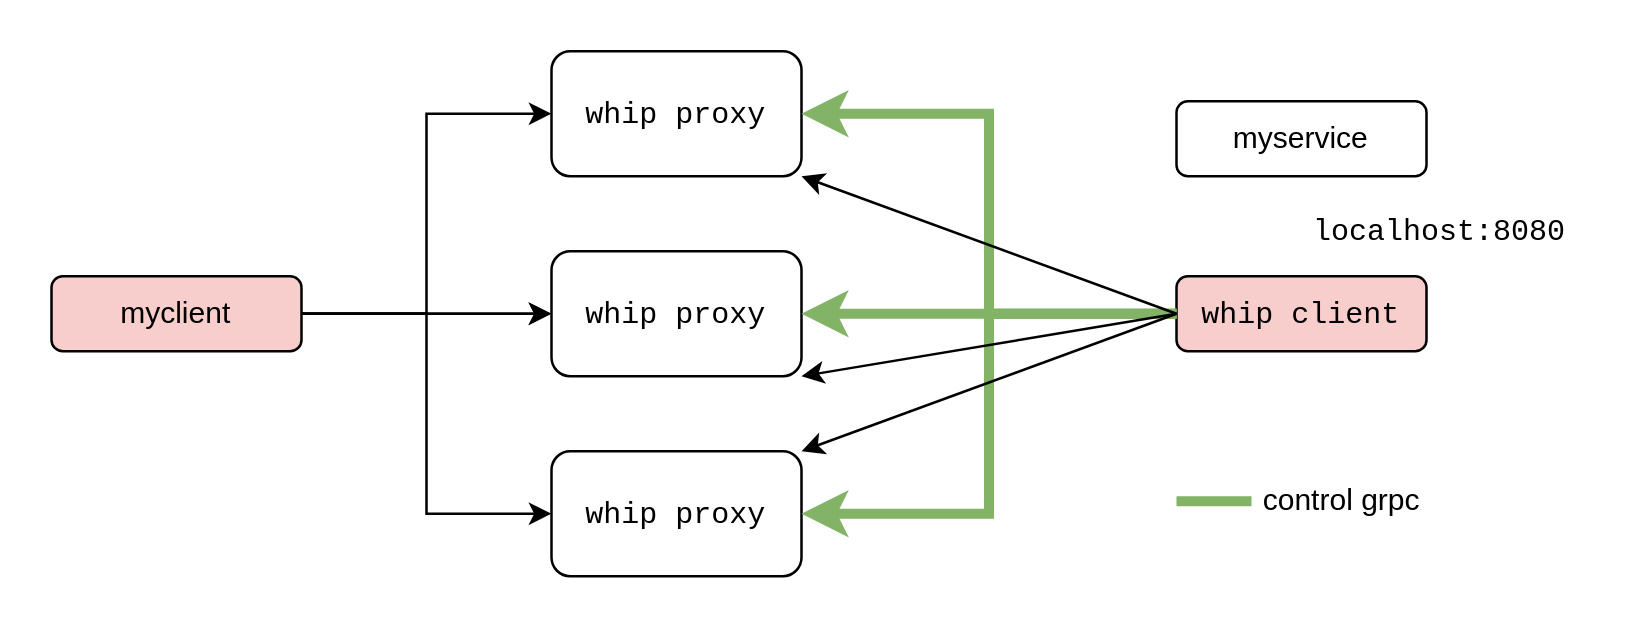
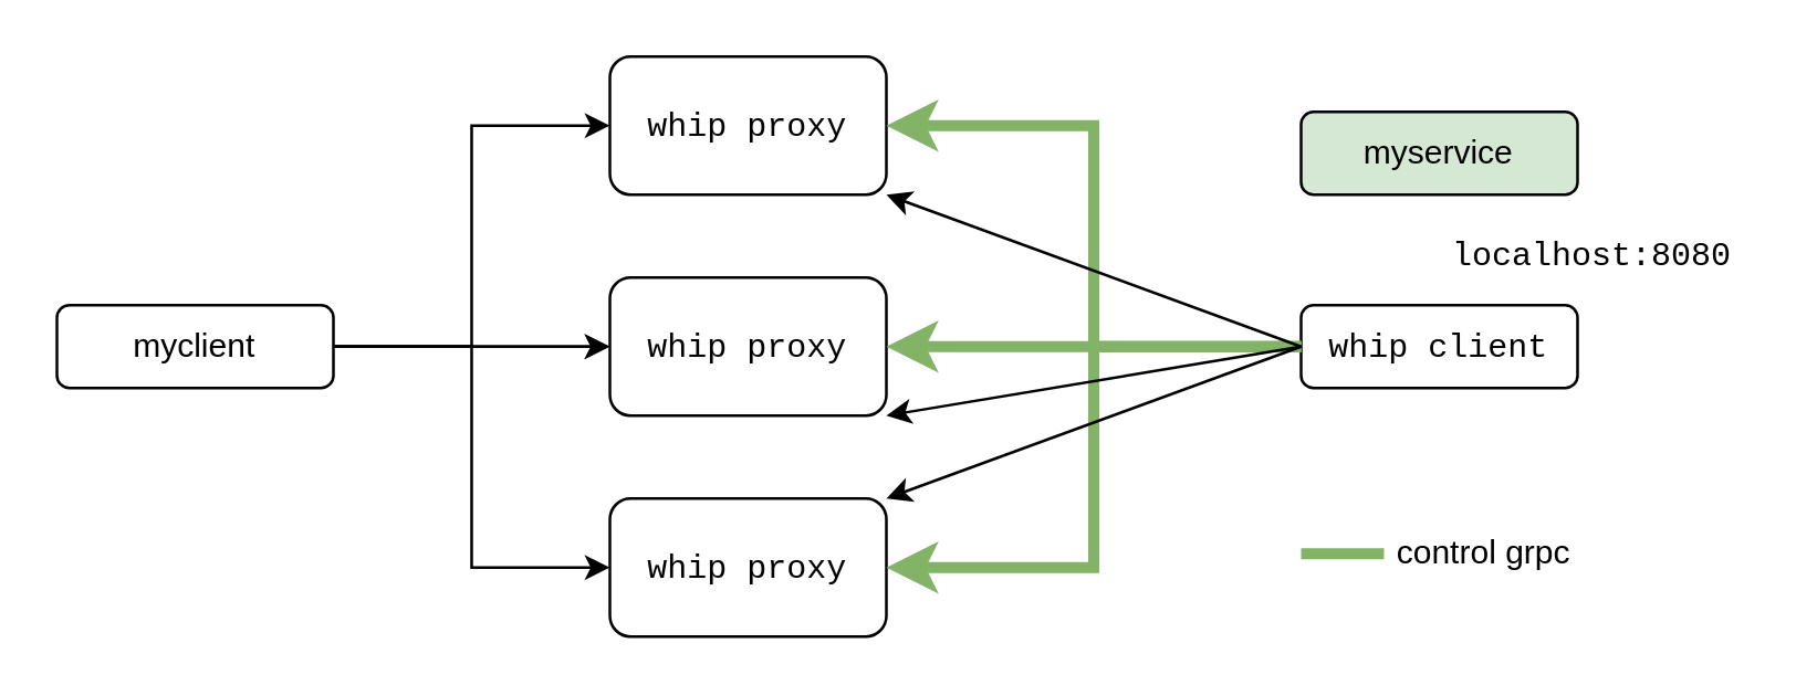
  <mxCell id="0" />
  <mxCell id="1" parent="0" />
- <mxCell id="2" value="myservice" style="rounded=1;whiteSpace=wrap;html=1;" vertex="1" parent="1"><mxGeometry x="470" y="40" width="100" height="30" as="geometry" /></mxCell>
- <mxCell id="3" value="&lt;font face=&quot;Courier New&quot;&gt;whip client&lt;/font&gt;" style="rounded=1;whiteSpace=wrap;html=1;fillColor=#f8cecc;" vertex="1" parent="1"><mxGeometry x="470" y="110" width="100" height="30" as="geometry" /></mxCell>
+ <mxCell id="2" value="myservice" style="rounded=1;whiteSpace=wrap;html=1;fillColor=#d5e8d4;" vertex="1" parent="1"><mxGeometry x="470" y="40" width="100" height="30" as="geometry" /></mxCell>
+ <mxCell id="3" value="&lt;font face=&quot;Courier New&quot;&gt;whip client&lt;/font&gt;" style="rounded=1;whiteSpace=wrap;html=1;" vertex="1" parent="1"><mxGeometry x="470" y="110" width="100" height="30" as="geometry" /></mxCell>
  <mxCell id="4" value="localhost:8080" style="text;html=1;resizable=0;autosize=1;align=center;verticalAlign=middle;points=[];fillColor=none;strokeColor=none;rounded=0;fontFamily=Courier New;" vertex="1" parent="1"><mxGeometry x="515" y="83" width="120" height="20" as="geometry" /></mxCell>
  <mxCell id="5" value="&lt;font face=&quot;Courier New&quot;&gt;whip proxy&lt;/font&gt;" style="rounded=1;whiteSpace=wrap;html=1;" vertex="1" parent="1"><mxGeometry x="220" y="20" width="100" height="50" as="geometry" /></mxCell>
  <mxCell id="6" value="&lt;span style=&quot;font-family: &amp;#34;courier new&amp;#34;&quot;&gt;whip proxy&lt;/span&gt;" style="rounded=1;whiteSpace=wrap;html=1;" vertex="1" parent="1"><mxGeometry x="220" y="100" width="100" height="50" as="geometry" /></mxCell>
  <mxCell id="7" value="&lt;span style=&quot;font-family: &amp;#34;courier new&amp;#34;&quot;&gt;whip proxy&lt;/span&gt;" style="rounded=1;whiteSpace=wrap;html=1;" vertex="1" parent="1"><mxGeometry x="220" y="180" width="100" height="50" as="geometry" /></mxCell>
  <mxCell id="8" value="" style="endArrow=classic;html=1;rounded=0;fontFamily=Courier New;edgeStyle=elbowEdgeStyle;entryX=1;entryY=0.5;entryDx=0;entryDy=0;exitX=0;exitY=0.5;exitDx=0;exitDy=0;strokeWidth=4;fillColor=#d5e8d4;strokeColor=#82b366;" edge="1" parent="1" source="3" target="5"><mxGeometry width="50" height="50" relative="1" as="geometry"><mxPoint x="340" y="230" as="sourcePoint" /><mxPoint x="360" y="50" as="targetPoint" /></mxGeometry></mxCell>
  <mxCell id="9" value="" style="endArrow=classic;html=1;rounded=0;fontFamily=Courier New;edgeStyle=elbowEdgeStyle;entryX=1;entryY=0.5;entryDx=0;entryDy=0;exitX=0;exitY=0.5;exitDx=0;exitDy=0;strokeWidth=4;fillColor=#d5e8d4;strokeColor=#82b366;" edge="1" parent="1" source="3" target="6"><mxGeometry width="50" height="50" relative="1" as="geometry"><mxPoint x="480" y="135" as="sourcePoint" /><mxPoint x="330" y="35" as="targetPoint" /></mxGeometry></mxCell>
  <mxCell id="10" value="" style="endArrow=classic;html=1;rounded=0;fontFamily=Courier New;edgeStyle=elbowEdgeStyle;entryX=1;entryY=0.5;entryDx=0;entryDy=0;exitX=0;exitY=0.5;exitDx=0;exitDy=0;strokeWidth=4;fillColor=#d5e8d4;strokeColor=#82b366;" edge="1" parent="1" source="3" target="7"><mxGeometry width="50" height="50" relative="1" as="geometry"><mxPoint x="490" y="145" as="sourcePoint" /><mxPoint x="340" y="45" as="targetPoint" /></mxGeometry></mxCell>
  <mxCell id="11" value="" style="edgeStyle=elbowEdgeStyle;rounded=0;orthogonalLoop=1;jettySize=auto;html=1;fontFamily=Courier New;strokeWidth=1;" edge="1" parent="1" source="12" target="6"><mxGeometry relative="1" as="geometry" /></mxCell>
- <mxCell id="12" value="myclient" style="rounded=1;whiteSpace=wrap;html=1;fillColor=#f8cecc;" vertex="1" parent="1"><mxGeometry x="20" y="110" width="100" height="30" as="geometry" /></mxCell>
+ <mxCell id="12" value="myclient" style="rounded=1;whiteSpace=wrap;html=1;" vertex="1" parent="1"><mxGeometry x="20" y="110" width="100" height="30" as="geometry" /></mxCell>
  <mxCell id="13" value="" style="endArrow=classic;html=1;rounded=0;fontFamily=Courier New;strokeWidth=1;edgeStyle=elbowEdgeStyle;entryX=0;entryY=0.5;entryDx=0;entryDy=0;exitX=1;exitY=0.5;exitDx=0;exitDy=0;" edge="1" parent="1" source="12" target="5"><mxGeometry width="50" height="50" relative="1" as="geometry"><mxPoint x="140" y="150" as="sourcePoint" /><mxPoint x="190" y="100" as="targetPoint" /></mxGeometry></mxCell>
  <mxCell id="14" value="" style="endArrow=classic;html=1;rounded=0;fontFamily=Courier New;strokeWidth=1;edgeStyle=elbowEdgeStyle;entryX=0;entryY=0.5;entryDx=0;entryDy=0;exitX=1;exitY=0.5;exitDx=0;exitDy=0;" edge="1" parent="1" source="12" target="6"><mxGeometry width="50" height="50" relative="1" as="geometry"><mxPoint x="130" y="135" as="sourcePoint" /><mxPoint x="230" y="55" as="targetPoint" /></mxGeometry></mxCell>
  <mxCell id="15" value="" style="endArrow=classic;html=1;rounded=0;fontFamily=Courier New;strokeWidth=1;edgeStyle=elbowEdgeStyle;entryX=0;entryY=0.5;entryDx=0;entryDy=0;" edge="1" parent="1" source="12" target="7"><mxGeometry width="50" height="50" relative="1" as="geometry"><mxPoint x="120" y="130" as="sourcePoint" /><mxPoint x="240" y="65" as="targetPoint" /></mxGeometry></mxCell>
  <mxCell id="16" value="" style="endArrow=classic;html=1;rounded=0;fontFamily=Courier New;strokeWidth=1;exitX=0;exitY=0.5;exitDx=0;exitDy=0;entryX=1;entryY=1;entryDx=0;entryDy=0;" edge="1" parent="1" source="3" target="5"><mxGeometry width="50" height="50" relative="1" as="geometry"><mxPoint x="340" y="230" as="sourcePoint" /><mxPoint x="390" y="180" as="targetPoint" /></mxGeometry></mxCell>
  <mxCell id="17" value="" style="endArrow=classic;html=1;rounded=0;fontFamily=Courier New;strokeWidth=1;exitX=0;exitY=0.5;exitDx=0;exitDy=0;entryX=1;entryY=1;entryDx=0;entryDy=0;" edge="1" parent="1" source="3" target="6"><mxGeometry width="50" height="50" relative="1" as="geometry"><mxPoint x="480" y="135" as="sourcePoint" /><mxPoint x="330" y="80" as="targetPoint" /></mxGeometry></mxCell>
  <mxCell id="18" value="" style="endArrow=classic;html=1;rounded=0;fontFamily=Courier New;strokeWidth=1;exitX=0;exitY=0.5;exitDx=0;exitDy=0;entryX=1;entryY=0;entryDx=0;entryDy=0;" edge="1" parent="1" source="3" target="7"><mxGeometry width="50" height="50" relative="1" as="geometry"><mxPoint x="490" y="145" as="sourcePoint" /><mxPoint x="340" y="90" as="targetPoint" /></mxGeometry></mxCell>
  <mxCell id="19" value="" style="endArrow=none;html=1;rounded=0;fontFamily=Courier New;strokeWidth=4;fillColor=#d5e8d4;strokeColor=#82b366;" edge="1" parent="1"><mxGeometry width="50" height="50" relative="1" as="geometry"><mxPoint x="470" y="200" as="sourcePoint" /><mxPoint x="500" y="200" as="targetPoint" /></mxGeometry></mxCell>
  <mxCell id="20" value="&lt;font face=&quot;Helvetica&quot;&gt;control grpc&lt;/font&gt;" style="text;html=1;resizable=0;autosize=1;align=left;verticalAlign=middle;points=[];fillColor=none;strokeColor=none;rounded=0;fontFamily=Courier New;" vertex="1" parent="1"><mxGeometry x="503" y="190" width="80" height="20" as="geometry" /></mxCell>
